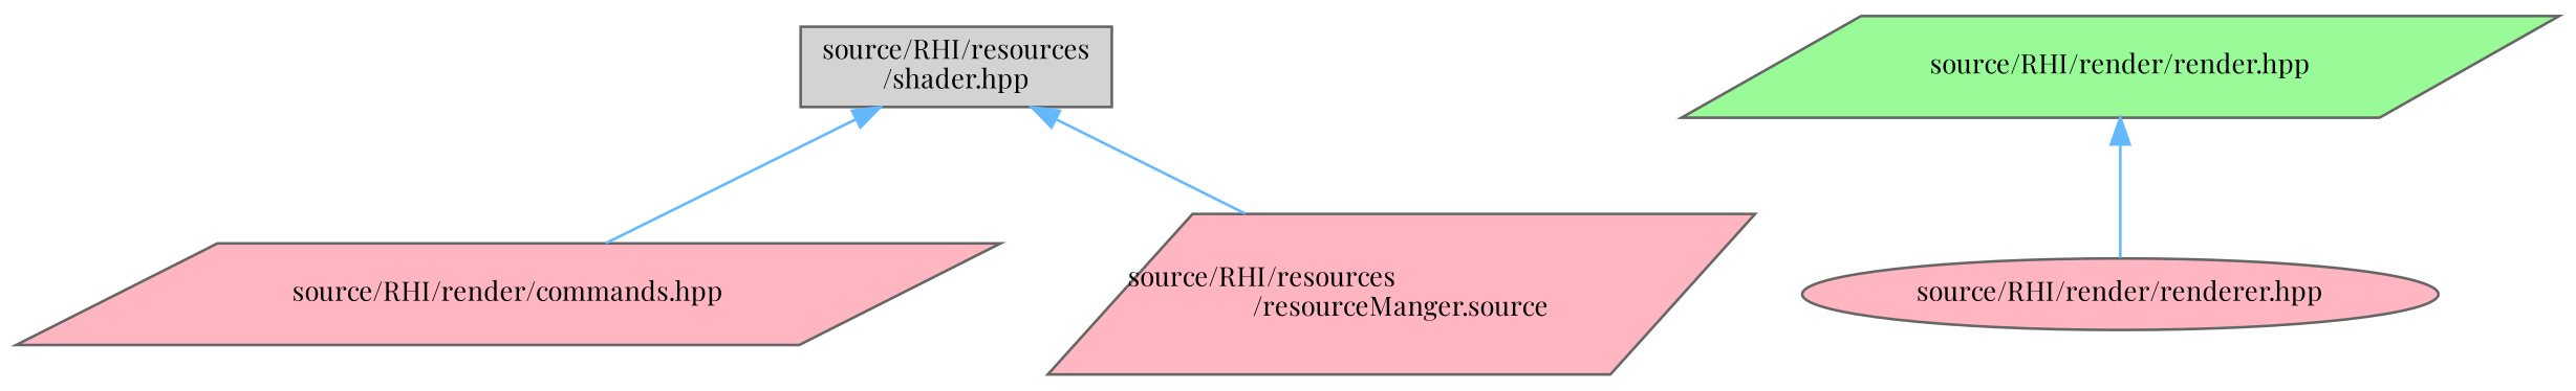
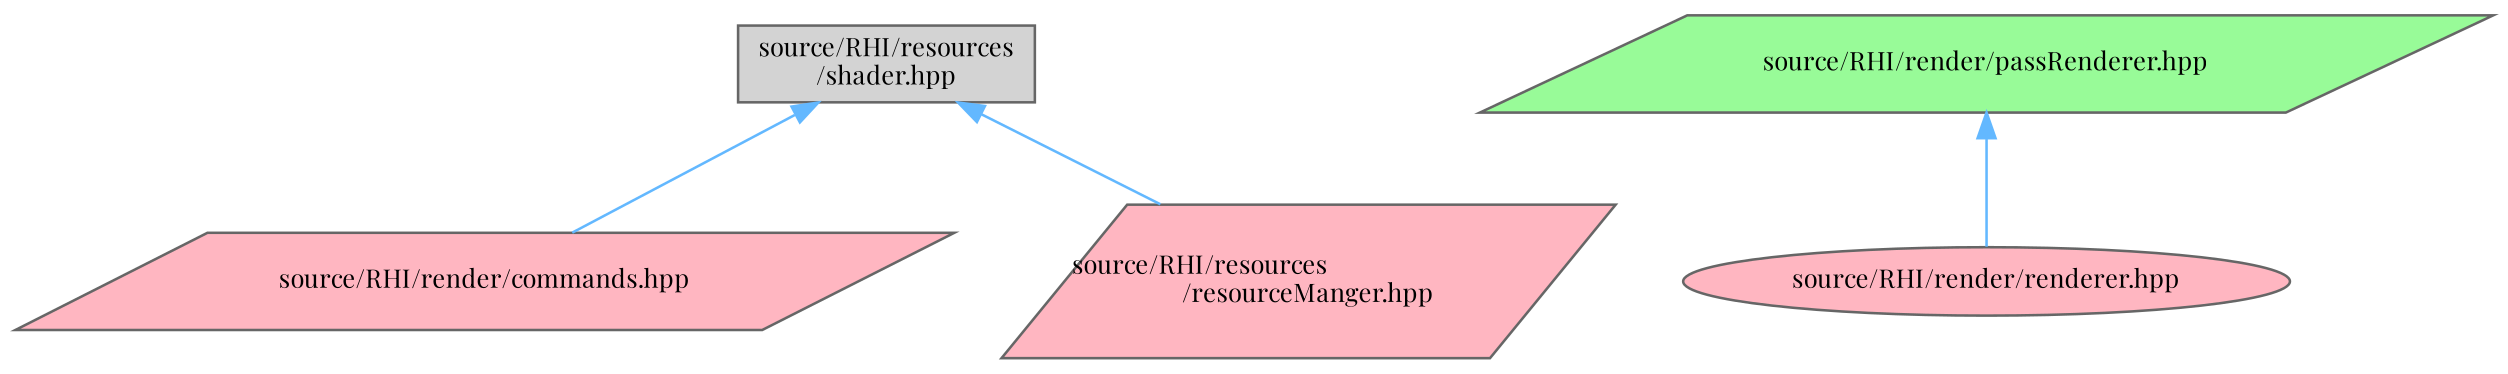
  digraph {
    fontname="Playfair Display"
    node [color=grey40 fillcolor=lightpink fontname="Playfair Display" fontsize=10 shape=parallelogram style=filled]
    edge [color=steelblue1 dir=back fontname="Playfair Display" fontsize=10 labelfontname=Helvetica labelfontsize=10 style=solid]
    n1 [color=gray40 fillcolor=lightgrey fontcolor=black height=0.2 label="source/RHI/resources\l/shader.hpp" shape=box width=0.4]
    n2 [height=0.2 label="source/RHI/render/commands.hpp" width=0.4]
-   n3 [height=0.2 label="source/RHI/resources\l/resourceManger.source" width=0.4]
-   n4 [fillcolor=palegreen height=0.2 label="source/RHI/render/render.hpp" width=0.4]
+   n3 [height=0.2 label="source/RHI/resources\l/resourceManger.hpp" width=0.4]
+   n4 [fillcolor=palegreen height=0.2 label="source/RHI/render/passRenderer.hpp" width=0.4]
    n5 [height=0.2 label="source/RHI/render/renderer.hpp" shape=ellipse width=0.4]
    n1 -> n2
    n1 -> n3
    n4 -> n5
  }
